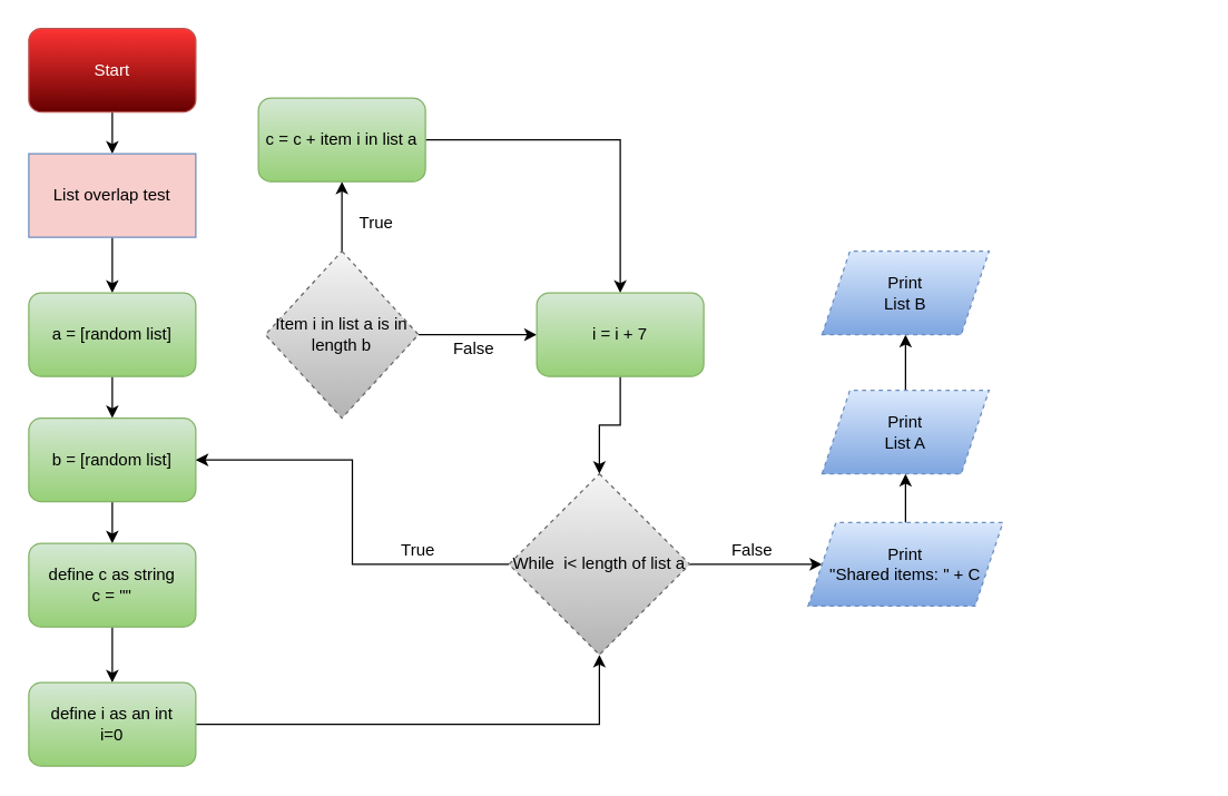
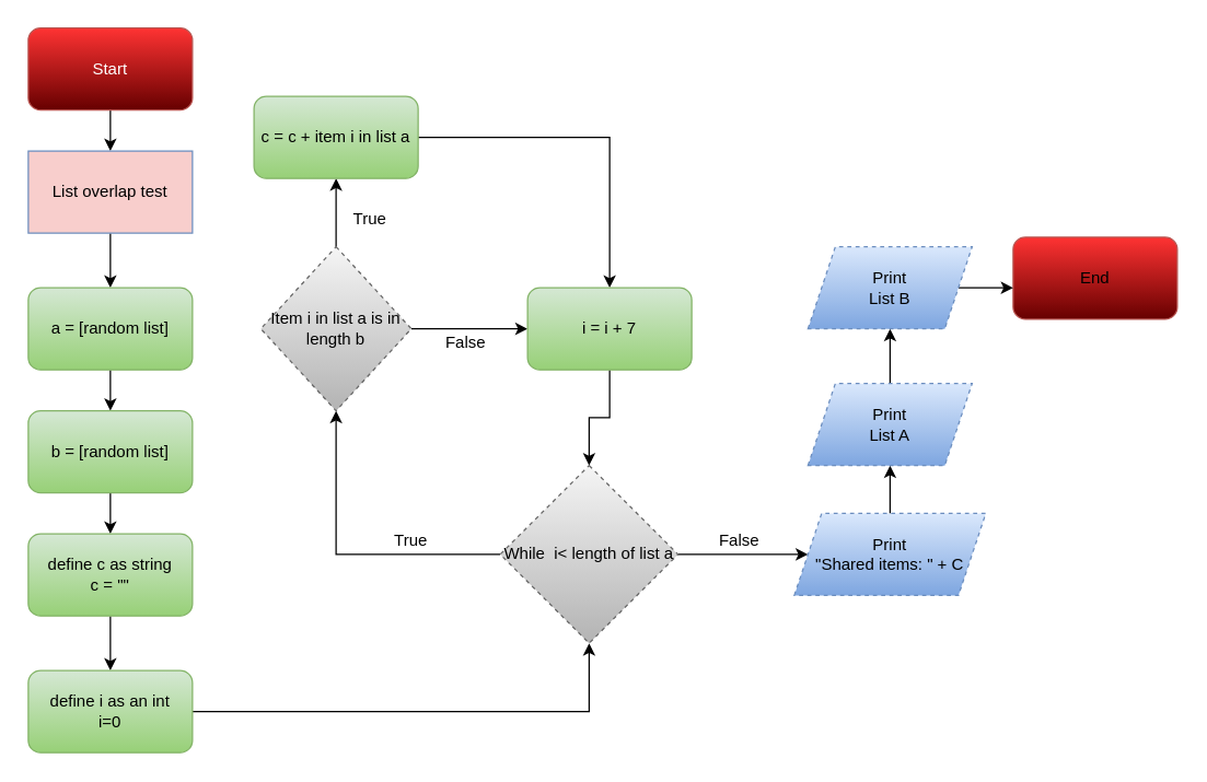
  <mxCell id="0" />
  <mxCell id="1" parent="0" />
  <mxCell id="2" style="edgeStyle=orthogonalEdgeStyle;rounded=0;orthogonalLoop=1;jettySize=auto;html=1;entryX=0.5;entryY=0;entryDx=0;entryDy=0;" edge="1" parent="1" source="3" target="5"><mxGeometry relative="1" as="geometry" /></mxCell>
  <mxCell id="3" value="&lt;font color=&quot;#FFFFFF&quot;&gt;Start&lt;/font&gt;" style="rounded=1;whiteSpace=wrap;html=1;strokeColor=#b85450;fillColor=#FF3333;gradientColor=#660000;" vertex="1" parent="1"><mxGeometry x="20" y="20" width="120" height="60" as="geometry" /></mxCell>
  <mxCell id="4" style="edgeStyle=orthogonalEdgeStyle;rounded=0;orthogonalLoop=1;jettySize=auto;html=1;entryX=0.5;entryY=0;entryDx=0;entryDy=0;" edge="1" parent="1" source="5" target="7"><mxGeometry relative="1" as="geometry" /></mxCell>
  <mxCell id="5" value="List overlap test" style="rounded=0;whiteSpace=wrap;html=1;fillColor=#f8cecc;strokeColor=#6c8ebf;" vertex="1" parent="1"><mxGeometry x="20" y="110" width="120" height="60" as="geometry" /></mxCell>
  <mxCell id="6" style="edgeStyle=orthogonalEdgeStyle;rounded=0;orthogonalLoop=1;jettySize=auto;html=1;" edge="1" parent="1" source="7" target="9"><mxGeometry relative="1" as="geometry" /></mxCell>
  <mxCell id="7" value="a = [random list]" style="rounded=1;whiteSpace=wrap;html=1;fillColor=#d5e8d4;strokeColor=#82b366;gradientColor=#97d077;" vertex="1" parent="1"><mxGeometry x="20" y="210" width="120" height="60" as="geometry" /></mxCell>
  <mxCell id="8" style="edgeStyle=orthogonalEdgeStyle;rounded=0;orthogonalLoop=1;jettySize=auto;html=1;entryX=0.5;entryY=0;entryDx=0;entryDy=0;" edge="1" parent="1" source="9" target="11"><mxGeometry relative="1" as="geometry"><mxPoint x="80" y="390" as="targetPoint" /></mxGeometry></mxCell>
  <mxCell id="9" value="b = [random list]" style="rounded=1;whiteSpace=wrap;html=1;fillColor=#d5e8d4;strokeColor=#82b366;gradientColor=#97d077;" vertex="1" parent="1"><mxGeometry x="20" y="300" width="120" height="60" as="geometry" /></mxCell>
  <mxCell id="10" style="edgeStyle=orthogonalEdgeStyle;rounded=0;orthogonalLoop=1;jettySize=auto;html=1;" edge="1" parent="1" source="11" target="13"><mxGeometry relative="1" as="geometry" /></mxCell>
  <mxCell id="11" value="&lt;div&gt;define c as string&lt;/div&gt;&lt;div&gt;c = &quot;&quot;&lt;/div&gt;" style="rounded=1;whiteSpace=wrap;html=1;fillColor=#d5e8d4;strokeColor=#82b366;gradientColor=#97d077;" vertex="1" parent="1"><mxGeometry x="20" y="390" width="120" height="60" as="geometry" /></mxCell>
  <mxCell id="12" style="edgeStyle=orthogonalEdgeStyle;rounded=0;orthogonalLoop=1;jettySize=auto;html=1;" edge="1" parent="1" source="13" target="16"><mxGeometry relative="1" as="geometry" /></mxCell>
  <mxCell id="13" value="&lt;div&gt;define i as an int&lt;br&gt;&lt;/div&gt;&lt;div&gt;i=0&lt;br&gt;&lt;/div&gt;" style="rounded=1;whiteSpace=wrap;html=1;fillColor=#d5e8d4;strokeColor=#82b366;gradientColor=#97d077;" vertex="1" parent="1"><mxGeometry x="20" y="490" width="120" height="60" as="geometry" /></mxCell>
  <mxCell id="14" style="edgeStyle=orthogonalEdgeStyle;rounded=0;orthogonalLoop=1;jettySize=auto;html=1;" edge="1" parent="1" source="16" target="21"><mxGeometry relative="1" as="geometry" /></mxCell>
- <mxCell id="15" style="edgeStyle=orthogonalEdgeStyle;rounded=0;orthogonalLoop=1;jettySize=auto;html=1;" edge="1" parent="1" source="16" target="9"><mxGeometry relative="1" as="geometry" /></mxCell>
+ <mxCell id="15" style="edgeStyle=orthogonalEdgeStyle;rounded=0;orthogonalLoop=1;jettySize=auto;html=1;" edge="1" parent="1" source="16" target="19"><mxGeometry relative="1" as="geometry" /></mxCell>
  <mxCell id="16" value="While&amp;nbsp; i&amp;lt; length of list a" style="rhombus;whiteSpace=wrap;html=1;dashed=1;fillColor=#f5f5f5;gradientColor=#b3b3b3;strokeColor=#666666;" vertex="1" parent="1"><mxGeometry x="365" y="340" width="130" height="130" as="geometry" /></mxCell>
  <mxCell id="17" style="edgeStyle=orthogonalEdgeStyle;rounded=0;orthogonalLoop=1;jettySize=auto;html=1;entryX=0.5;entryY=1;entryDx=0;entryDy=0;" edge="1" parent="1" source="19" target="25"><mxGeometry relative="1" as="geometry" /></mxCell>
  <mxCell id="18" style="edgeStyle=orthogonalEdgeStyle;rounded=0;orthogonalLoop=1;jettySize=auto;html=1;entryX=0;entryY=0.5;entryDx=0;entryDy=0;" edge="1" parent="1" source="19" target="28"><mxGeometry relative="1" as="geometry" /></mxCell>
  <mxCell id="19" value="Item i in list a is in length b" style="rhombus;whiteSpace=wrap;html=1;dashed=1;fillColor=#f5f5f5;gradientColor=#b3b3b3;strokeColor=#666666;" vertex="1" parent="1"><mxGeometry x="190" y="180" width="110" height="120" as="geometry" /></mxCell>
  <mxCell id="20" style="edgeStyle=orthogonalEdgeStyle;rounded=0;orthogonalLoop=1;jettySize=auto;html=1;entryX=0.5;entryY=1;entryDx=0;entryDy=0;" edge="1" parent="1" source="21" target="32"><mxGeometry relative="1" as="geometry" /></mxCell>
  <mxCell id="21" value="&lt;div&gt;Print&lt;/div&gt;&lt;div&gt;&quot;Shared items: &quot; + C&lt;br&gt;&lt;/div&gt;" style="shape=parallelogram;perimeter=parallelogramPerimeter;whiteSpace=wrap;html=1;fixedSize=1;dashed=1;fillColor=#dae8fc;gradientColor=#7ea6e0;strokeColor=#6c8ebf;" vertex="1" parent="1"><mxGeometry x="580" y="375" width="140" height="60" as="geometry" /></mxCell>
  <mxCell id="22" value="False" style="text;html=1;strokeColor=none;fillColor=none;align=center;verticalAlign=middle;whiteSpace=wrap;rounded=0;dashed=1;" vertex="1" parent="1"><mxGeometry x="520" y="385" width="40" height="20" as="geometry" /></mxCell>
  <mxCell id="23" value="True" style="text;html=1;strokeColor=none;fillColor=none;align=center;verticalAlign=middle;whiteSpace=wrap;rounded=0;dashed=1;" vertex="1" parent="1"><mxGeometry x="280" y="385" width="40" height="20" as="geometry" /></mxCell>
  <mxCell id="24" style="edgeStyle=orthogonalEdgeStyle;rounded=0;orthogonalLoop=1;jettySize=auto;html=1;entryX=0.5;entryY=0;entryDx=0;entryDy=0;" edge="1" parent="1" source="25" target="28"><mxGeometry relative="1" as="geometry" /></mxCell>
  <mxCell id="25" value="c = c + item i in list a" style="rounded=1;whiteSpace=wrap;html=1;fillColor=#d5e8d4;strokeColor=#82b366;gradientColor=#97d077;" vertex="1" parent="1"><mxGeometry x="185" y="70" width="120" height="60" as="geometry" /></mxCell>
  <mxCell id="26" value="True" style="text;html=1;strokeColor=none;fillColor=none;align=center;verticalAlign=middle;whiteSpace=wrap;rounded=0;dashed=1;" vertex="1" parent="1"><mxGeometry x="250" y="150" width="40" height="20" as="geometry" /></mxCell>
  <mxCell id="27" style="edgeStyle=orthogonalEdgeStyle;rounded=0;orthogonalLoop=1;jettySize=auto;html=1;entryX=0.5;entryY=0;entryDx=0;entryDy=0;" edge="1" parent="1" source="28" target="16"><mxGeometry relative="1" as="geometry" /></mxCell>
  <mxCell id="28" value="i = i + 7" style="rounded=1;whiteSpace=wrap;html=1;fillColor=#d5e8d4;strokeColor=#82b366;gradientColor=#97d077;" vertex="1" parent="1"><mxGeometry x="385" y="210" width="120" height="60" as="geometry" /></mxCell>
  <mxCell id="29" value="False" style="text;html=1;strokeColor=none;fillColor=none;align=center;verticalAlign=middle;whiteSpace=wrap;rounded=0;dashed=1;" vertex="1" parent="1"><mxGeometry x="320" y="240" width="40" height="20" as="geometry" /></mxCell>
+ <mxCell id="30" value="End" style="rounded=1;whiteSpace=wrap;html=1;strokeColor=#b85450;fillColor=#FF3333;gradientColor=#660000;" vertex="1" parent="1"><mxGeometry x="740" y="173" width="120" height="60" as="geometry" /></mxCell>
  <mxCell id="31" style="edgeStyle=orthogonalEdgeStyle;rounded=0;orthogonalLoop=1;jettySize=auto;html=1;entryX=0.5;entryY=1;entryDx=0;entryDy=0;" edge="1" parent="1" source="32" target="34"><mxGeometry relative="1" as="geometry" /></mxCell>
  <mxCell id="32" value="&lt;div&gt;Print&lt;/div&gt;&lt;div&gt;List A&lt;br&gt;&lt;/div&gt;" style="shape=parallelogram;perimeter=parallelogramPerimeter;whiteSpace=wrap;html=1;fixedSize=1;dashed=1;fillColor=#dae8fc;gradientColor=#7ea6e0;strokeColor=#6c8ebf;" vertex="1" parent="1"><mxGeometry x="590" y="280" width="120" height="60" as="geometry" /></mxCell>
+ <mxCell id="33" style="edgeStyle=orthogonalEdgeStyle;rounded=0;orthogonalLoop=1;jettySize=auto;html=1;entryX=0;entryY=0.617;entryDx=0;entryDy=0;entryPerimeter=0;" edge="1" parent="1" source="34" target="30"><mxGeometry relative="1" as="geometry" /></mxCell>
  <mxCell id="34" value="&lt;div&gt;Print&lt;/div&gt;&lt;div&gt;List B&lt;br&gt;&lt;/div&gt;" style="shape=parallelogram;perimeter=parallelogramPerimeter;whiteSpace=wrap;html=1;fixedSize=1;dashed=1;fillColor=#dae8fc;gradientColor=#7ea6e0;strokeColor=#6c8ebf;" vertex="1" parent="1"><mxGeometry x="590" y="180" width="120" height="60" as="geometry" /></mxCell>
